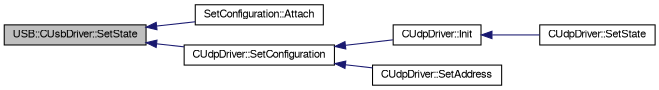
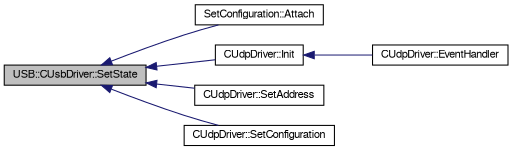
  digraph {
    rankdir=LR
    node [color=black fontname=FreeSans fontsize=10 shape=record]
    edge [color=midnightblue dir=back fontname=FreeSans fontsize=10 labelfontname=FreeSans labelfontsize=10 style=solid]
    n1 [fillcolor=grey75 fontcolor=black height=0.2 label="USB::CUsbDriver::SetState" style=filled width=0.4]
    n2 [height=0.2 label="SetConfiguration::Attach" width=0.4]
    n3 [height=0.2 label="CUdpDriver::Init" width=0.4]
    n4 [height=0.2 label="CUdpDriver::SetAddress" width=0.4]
    n5 [height=0.2 label="CUdpDriver::SetConfiguration" width=0.4]
-   n6 [height=0.2 label="CUdpDriver::SetState" width=0.4]
+   n6 [height=0.2 label="CUdpDriver::EventHandler" width=0.4]
    n1 -> n2
-   n5 -> n3
-   n5 -> n4
+   n1 -> n3
+   n1 -> n4
    n1 -> n5
    n3 -> n6
  }
